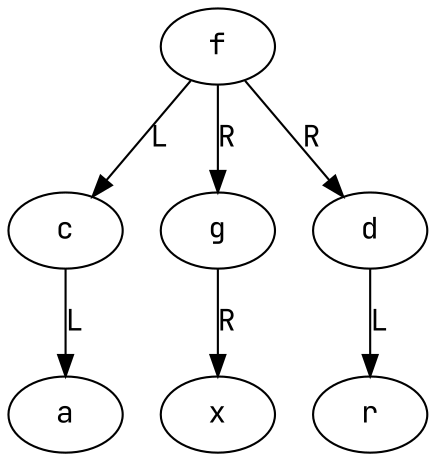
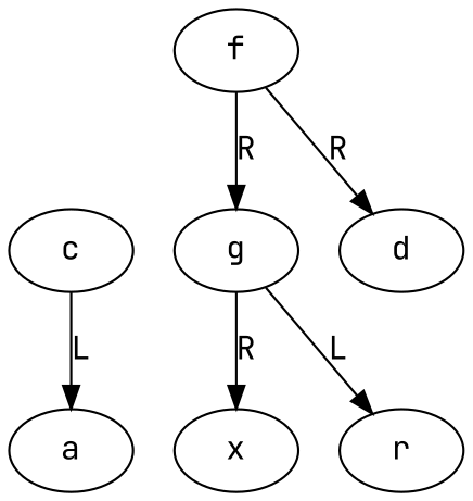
  digraph {
    fontname="JetBrains Mono"
    node [fontname="JetBrains Mono"]
    edge [fontname="JetBrains Mono"]
    f
    c
    g
    d
    a
    r
    x
-   f -> c [label=L]
    f -> g [label=R]
    f -> d [label=R]
    c -> a [label=L]
-   d -> r [label=L]
+   g -> r [label=L]
    g -> x [label=R]
  }
